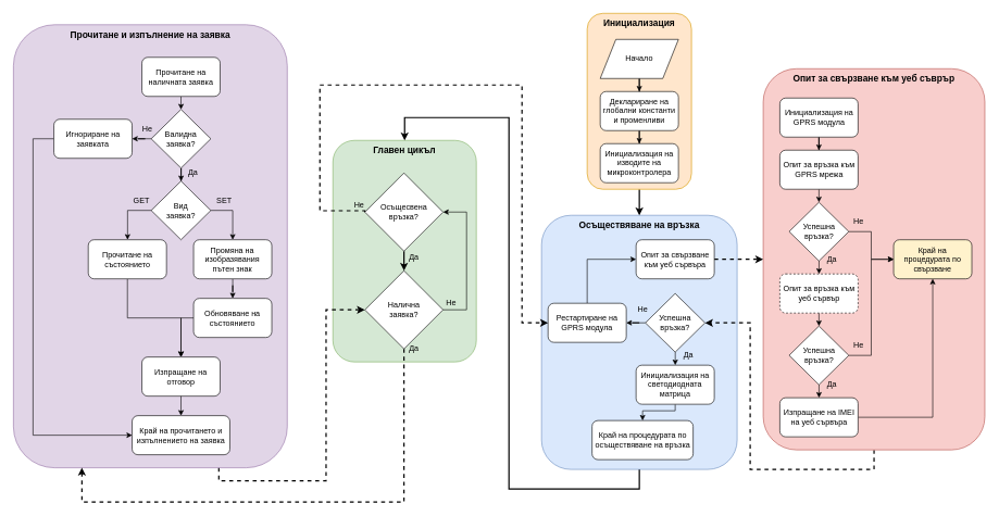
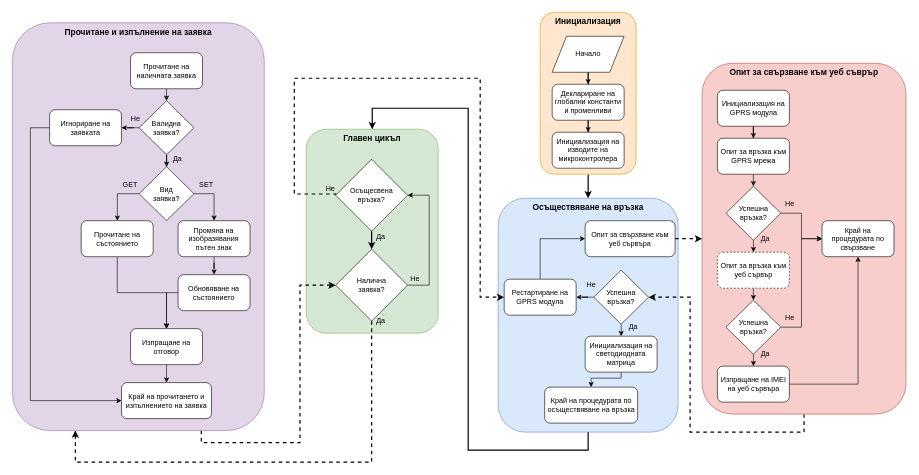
  <mxCell id="0" />
  <mxCell id="1" parent="0" />
  <mxCell id="2" value="Главен цикъл" style="rounded=1;whiteSpace=wrap;html=1;fillColor=#d5e8d4;strokeColor=#82b366;verticalAlign=top;fontStyle=1;fontSize=14;" parent="1" vertex="1"><mxGeometry x="510" y="215" width="220" height="340" as="geometry" /></mxCell>
  <mxCell id="3" style="edgeStyle=orthogonalEdgeStyle;rounded=0;orthogonalLoop=1;jettySize=auto;html=1;entryX=0.5;entryY=0;entryDx=0;entryDy=0;strokeWidth=2;" parent="1" source="4" target="2" edge="1"><mxGeometry relative="1" as="geometry"><Array as="points"><mxPoint x="980" y="750" /><mxPoint x="780" y="750" /><mxPoint x="780" y="180" /><mxPoint x="620" y="180" /></Array></mxGeometry></mxCell>
  <mxCell id="4" value="Осъществяване на връзка" style="rounded=1;whiteSpace=wrap;html=1;fillColor=#dae8fc;strokeColor=#6c8ebf;verticalAlign=top;fontStyle=1;fontSize=14;" parent="1" vertex="1"><mxGeometry x="830" y="330" width="300" height="390" as="geometry" /></mxCell>
  <mxCell id="5" style="edgeStyle=orthogonalEdgeStyle;rounded=0;orthogonalLoop=1;jettySize=auto;html=1;entryX=0.5;entryY=0;entryDx=0;entryDy=0;strokeWidth=2;" parent="1" source="6" target="4" edge="1"><mxGeometry relative="1" as="geometry" /></mxCell>
  <mxCell id="6" value="Инициализация" style="rounded=1;whiteSpace=wrap;html=1;fillColor=#ffe6cc;strokeColor=#d79b00;verticalAlign=top;fontStyle=1;fontSize=14;" parent="1" vertex="1"><mxGeometry x="900" y="20" width="160" height="270" as="geometry" /></mxCell>
  <mxCell id="7" style="edgeStyle=orthogonalEdgeStyle;rounded=0;orthogonalLoop=1;jettySize=auto;html=1;entryX=0.5;entryY=0;entryDx=0;entryDy=0;" parent="1" source="8" target="11" edge="1"><mxGeometry relative="1" as="geometry" /></mxCell>
  <mxCell id="8" value="Деклариране на глобални константи и променливи" style="rounded=1;whiteSpace=wrap;html=1;" parent="1" vertex="1"><mxGeometry y="140" width="120" height="60" as="geometry" x="920" /></mxCell>
  <mxCell id="9" style="edgeStyle=orthogonalEdgeStyle;rounded=0;orthogonalLoop=1;jettySize=auto;html=1;entryX=0.5;entryY=0;entryDx=0;entryDy=0;" parent="1" source="10" target="8" edge="1"><mxGeometry relative="1" as="geometry" /></mxCell>
  <mxCell id="10" value="Начало" style="shape=parallelogram;perimeter=parallelogramPerimeter;whiteSpace=wrap;html=1;" parent="1" vertex="1"><mxGeometry y="60" width="120" height="60" as="geometry" x="920" /></mxCell>
  <mxCell id="11" value="Инициализация на изводите на микроконтролера" style="rounded=1;whiteSpace=wrap;html=1;" parent="1" vertex="1"><mxGeometry y="220" width="120" height="60" as="geometry" x="920" /></mxCell>
  <mxCell id="12" style="edgeStyle=orthogonalEdgeStyle;rounded=0;orthogonalLoop=1;jettySize=auto;html=1;entryX=1;entryY=0.5;entryDx=0;entryDy=0;exitX=0.5;exitY=1;exitDx=0;exitDy=0;dashed=1;strokeWidth=2;" parent="1" source="14" target="38" edge="1"><mxGeometry relative="1" as="geometry"><Array as="points"><mxPoint x="1340" y="720" /><mxPoint x="1150" y="720" /><mxPoint x="1150" y="495" /></Array></mxGeometry></mxCell>
  <mxCell id="13" style="edgeStyle=orthogonalEdgeStyle;rounded=0;orthogonalLoop=1;jettySize=auto;html=1;entryX=0;entryY=0.5;entryDx=0;entryDy=0;strokeWidth=2;exitX=0.5;exitY=1;exitDx=0;exitDy=0;" parent="1" source="47" target="49" edge="1"><mxGeometry relative="1" as="geometry" /></mxCell>
  <mxCell id="14" value="Опит за свързване към уеб съврър" style="rounded=1;whiteSpace=wrap;html=1;fillColor=#f8cecc;strokeColor=#b85450;verticalAlign=top;fontStyle=1;fontSize=14;" parent="1" vertex="1"><mxGeometry x="1170" y="105" width="340" height="585" as="geometry" /></mxCell>
  <mxCell id="15" style="edgeStyle=orthogonalEdgeStyle;rounded=0;orthogonalLoop=1;jettySize=auto;html=1;entryX=0.5;entryY=0;entryDx=0;entryDy=0;" parent="1" source="16" target="22" edge="1"><mxGeometry relative="1" as="geometry" /></mxCell>
  <mxCell id="16" value="Инициализация на GPRS модула" style="rounded=1;whiteSpace=wrap;html=1;" parent="1" vertex="1"><mxGeometry x="1195.5" y="150" width="120" height="60" as="geometry" /></mxCell>
  <mxCell id="17" style="edgeStyle=orthogonalEdgeStyle;rounded=0;orthogonalLoop=1;jettySize=auto;html=1;entryX=0.5;entryY=0;entryDx=0;entryDy=0;" parent="1" source="19" target="24" edge="1"><mxGeometry relative="1" as="geometry" /></mxCell>
  <mxCell id="18" style="edgeStyle=orthogonalEdgeStyle;rounded=0;orthogonalLoop=1;jettySize=auto;html=1;" parent="1" source="19" target="20" edge="1"><mxGeometry relative="1" as="geometry" /></mxCell>
  <mxCell id="19" value="Успешна връзка?" style="rhombus;whiteSpace=wrap;html=1;" parent="1" vertex="1"><mxGeometry x="1209.75" y="310" width="91.5" height="90" as="geometry" /></mxCell>
- <mxCell id="20" value="Край на&lt;br&gt;процедурата по свързване" style="rounded=1;whiteSpace=wrap;html=1;fillColor=#fff2cc;" parent="1" vertex="1"><mxGeometry x="1370" y="367.5" width="120" height="60" as="geometry" /></mxCell>
+ <mxCell id="20" value="Край на&lt;br&gt;процедурата по свързване" style="rounded=1;whiteSpace=wrap;html=1;" parent="1" vertex="1"><mxGeometry x="1370" y="367.5" width="120" height="60" as="geometry" /></mxCell>
  <mxCell id="21" style="edgeStyle=orthogonalEdgeStyle;rounded=0;orthogonalLoop=1;jettySize=auto;html=1;" parent="1" source="22" target="19" edge="1"><mxGeometry relative="1" as="geometry" /></mxCell>
  <mxCell id="22" value="Опит за връзка към GPRS мрежа" style="rounded=1;whiteSpace=wrap;html=1;" parent="1" vertex="1"><mxGeometry x="1195.5" y="230" width="120" height="60" as="geometry" /></mxCell>
  <mxCell id="23" style="edgeStyle=orthogonalEdgeStyle;rounded=0;orthogonalLoop=1;jettySize=auto;html=1;" parent="1" source="24" target="27" edge="1"><mxGeometry relative="1" as="geometry" /></mxCell>
  <mxCell id="24" value="Опит за връзка към уеб сървър" style="rounded=1;whiteSpace=wrap;html=1;dashed=1;" parent="1" vertex="1"><mxGeometry x="1195.5" y="420" width="120" height="60" as="geometry" /></mxCell>
  <mxCell id="25" style="edgeStyle=orthogonalEdgeStyle;rounded=0;orthogonalLoop=1;jettySize=auto;html=1;" parent="1" source="27" target="29" edge="1"><mxGeometry relative="1" as="geometry" /></mxCell>
  <mxCell id="26" style="edgeStyle=orthogonalEdgeStyle;rounded=0;orthogonalLoop=1;jettySize=auto;html=1;entryX=0;entryY=0.5;entryDx=0;entryDy=0;" parent="1" source="27" target="20" edge="1"><mxGeometry relative="1" as="geometry" /></mxCell>
  <mxCell id="27" value="Успешна връзка?" style="rhombus;whiteSpace=wrap;html=1;" parent="1" vertex="1"><mxGeometry x="1209.75" y="500" width="91.5" height="90" as="geometry" /></mxCell>
  <mxCell id="28" style="edgeStyle=orthogonalEdgeStyle;rounded=0;orthogonalLoop=1;jettySize=auto;html=1;entryX=0.5;entryY=1;entryDx=0;entryDy=0;" parent="1" source="29" target="20" edge="1"><mxGeometry relative="1" as="geometry" /></mxCell>
  <mxCell id="29" value="Изпращане на IMEI на уеб сървъра" style="rounded=1;whiteSpace=wrap;html=1;" parent="1" vertex="1"><mxGeometry x="1195.5" y="610" width="120" height="60" as="geometry" /></mxCell>
  <mxCell id="30" value="Да" style="text;html=1;align=center;verticalAlign=middle;resizable=0;points=[];autosize=1;" parent="1" vertex="1"><mxGeometry x="1260" y="580" width="30" height="20" as="geometry" /></mxCell>
  <mxCell id="31" value="Да" style="text;html=1;align=center;verticalAlign=middle;resizable=0;points=[];autosize=1;" parent="1" vertex="1"><mxGeometry x="1260" y="387.5" width="30" height="20" as="geometry" /></mxCell>
  <mxCell id="32" value="Не&lt;span style=&quot;color: rgba(0 , 0 , 0 , 0) ; font-family: monospace ; font-size: 0px&quot;&gt;%3CmxGraphModel%3E%3Croot%3E%3CmxCell%20id%3D%220%22%2F%3E%3CmxCell%20id%3D%221%22%20parent%3D%220%22%2F%3E%3CmxCell%20id%3D%222%22%20value%3D%22%D0%94%D0%B0%22%20style%3D%22text%3Bhtml%3D1%3Balign%3Dcenter%3BverticalAlign%3Dmiddle%3Bresizable%3D0%3Bpoints%3D%5B%5D%3Bautosize%3D1%3B%22%20vertex%3D%221%22%20parent%3D%221%22%3E%3CmxGeometry%20x%3D%22370%22%20y%3D%22490%22%20width%3D%2230%22%20height%3D%2220%22%20as%3D%22geometry%22%2F%3E%3C%2FmxCell%3E%3C%2Froot%3E%3C%2FmxGraphModel%3E&lt;/span&gt;" style="text;html=1;align=center;verticalAlign=middle;resizable=0;points=[];autosize=1;" parent="1" vertex="1"><mxGeometry x="1301.25" y="330" width="30" height="20" as="geometry" /></mxCell>
  <mxCell id="33" value="Не&lt;span style=&quot;color: rgba(0 , 0 , 0 , 0) ; font-family: monospace ; font-size: 0px&quot;&gt;%3CmxGraphModel%3E%3Croot%3E%3CmxCell%20id%3D%220%22%2F%3E%3CmxCell%20id%3D%221%22%20parent%3D%220%22%2F%3E%3CmxCell%20id%3D%222%22%20value%3D%22%D0%94%D0%B0%22%20style%3D%22text%3Bhtml%3D1%3Balign%3Dcenter%3BverticalAlign%3Dmiddle%3Bresizable%3D0%3Bpoints%3D%5B%5D%3Bautosize%3D1%3B%22%20vertex%3D%221%22%20parent%3D%221%22%3E%3CmxGeometry%20x%3D%22370%22%20y%3D%22490%22%20width%3D%2230%22%20height%3D%2220%22%20as%3D%22geometry%22%2F%3E%3C%2FmxCell%3E%3C%2Froot%3E%3C%2FmxGraphModel%3E&lt;/span&gt;" style="text;html=1;align=center;verticalAlign=middle;resizable=0;points=[];autosize=1;" parent="1" vertex="1"><mxGeometry x="1301.25" y="520" width="30" height="20" as="geometry" /></mxCell>
  <mxCell id="34" style="edgeStyle=orthogonalEdgeStyle;rounded=0;orthogonalLoop=1;jettySize=auto;html=1;entryX=0;entryY=0.5;entryDx=0;entryDy=0;dashed=1;strokeWidth=2;" parent="1" source="35" target="14" edge="1"><mxGeometry relative="1" as="geometry" /></mxCell>
- <mxCell id="35" value="Опит за свързване към уеб сървъра" style="rounded=1;whiteSpace=wrap;html=1;" parent="1" vertex="1"><mxGeometry x="975" y="367.5" width="120" height="60" as="geometry" /></mxCell>
+ <mxCell id="35" value="Опит за свързване към уеб сървъра" style="rounded=1;whiteSpace=wrap;html=1;" parent="1" vertex="1"><mxGeometry x="975" y="367.5" width="150" height="60" as="geometry" /></mxCell>
  <mxCell id="36" style="edgeStyle=orthogonalEdgeStyle;rounded=0;orthogonalLoop=1;jettySize=auto;html=1;entryX=0.5;entryY=0;entryDx=0;entryDy=0;" parent="1" source="38" target="42" edge="1"><mxGeometry relative="1" as="geometry" /></mxCell>
  <mxCell id="37" style="edgeStyle=orthogonalEdgeStyle;rounded=0;orthogonalLoop=1;jettySize=auto;html=1;entryX=1;entryY=0.5;entryDx=0;entryDy=0;" parent="1" source="38" target="40" edge="1"><mxGeometry relative="1" as="geometry" /></mxCell>
  <mxCell id="38" value="Успешна връзка?" style="rhombus;whiteSpace=wrap;html=1;" parent="1" vertex="1"><mxGeometry x="989.25" y="450" width="91.5" height="90" as="geometry" /></mxCell>
  <mxCell id="39" style="edgeStyle=orthogonalEdgeStyle;rounded=0;orthogonalLoop=1;jettySize=auto;html=1;entryX=0;entryY=0.5;entryDx=0;entryDy=0;exitX=0.5;exitY=0;exitDx=0;exitDy=0;" parent="1" source="40" target="35" edge="1"><mxGeometry relative="1" as="geometry" /></mxCell>
  <mxCell id="40" value="Рестартиране на GPRS модула" style="rounded=1;whiteSpace=wrap;html=1;" parent="1" vertex="1"><mxGeometry x="840" y="465" width="120" height="60" as="geometry" /></mxCell>
  <mxCell id="41" style="edgeStyle=orthogonalEdgeStyle;rounded=0;orthogonalLoop=1;jettySize=auto;html=1;entryX=0.5;entryY=0;entryDx=0;entryDy=0;exitX=0.5;exitY=1;exitDx=0;exitDy=0;" parent="1" source="42" target="43" edge="1"><mxGeometry relative="1" as="geometry"><Array as="points"><mxPoint x="1035" y="630" /><mxPoint x="985" y="630" /></Array></mxGeometry></mxCell>
  <mxCell id="42" value="Инициализация на светодиодната матрица" style="rounded=1;whiteSpace=wrap;html=1;" parent="1" vertex="1"><mxGeometry x="975" y="560" width="120" height="60" as="geometry" /></mxCell>
  <mxCell id="43" value="Край на процедурата по осъществяване на връзка" style="rounded=1;whiteSpace=wrap;html=1;" parent="1" vertex="1"><mxGeometry x="907.5" y="645" width="155" height="60" as="geometry" /></mxCell>
  <mxCell id="44" value="Да" style="text;html=1;align=center;verticalAlign=middle;resizable=0;points=[];autosize=1;" parent="1" vertex="1"><mxGeometry x="1040" y="535" width="30" height="20" as="geometry" /></mxCell>
  <mxCell id="45" value="Не" style="text;html=1;align=center;verticalAlign=middle;resizable=0;points=[];autosize=1;" parent="1" vertex="1"><mxGeometry x="970" y="465" width="30" height="20" as="geometry" /></mxCell>
  <mxCell id="46" style="edgeStyle=orthogonalEdgeStyle;rounded=0;orthogonalLoop=1;jettySize=auto;html=1;strokeWidth=2;dashed=1;exitX=0;exitY=0.5;exitDx=0;exitDy=0;entryX=0;entryY=0.5;entryDx=0;entryDy=0;" parent="1" source="47" edge="1" target="40"><mxGeometry relative="1" as="geometry"><mxPoint x="830" y="520" as="targetPoint" /><Array as="points"><mxPoint x="559" y="323" /><mxPoint x="490" y="323" /><mxPoint x="490" y="130" /><mxPoint x="800" y="130" /><mxPoint x="800" y="495" /></Array></mxGeometry></mxCell>
  <mxCell id="47" value="Осъщесвена връзка?" style="rhombus;whiteSpace=wrap;html=1;" parent="1" vertex="1"><mxGeometry x="559" y="265" width="120" height="120" as="geometry" /></mxCell>
  <mxCell id="48" value="Не" style="text;html=1;align=center;verticalAlign=middle;resizable=0;points=[];autosize=1;" parent="1" vertex="1"><mxGeometry x="535" y="305" width="30" height="20" as="geometry" /></mxCell>
  <mxCell id="49" value="Налична&lt;br&gt;заявка?" style="rhombus;whiteSpace=wrap;html=1;direction=south;" parent="1" vertex="1"><mxGeometry x="559" y="415" width="120" height="120" as="geometry" /></mxCell>
  <mxCell id="50" value="Да" style="text;html=1;align=center;verticalAlign=middle;resizable=0;points=[];autosize=1;" parent="1" vertex="1"><mxGeometry x="619" y="385" width="30" height="20" as="geometry" /></mxCell>
  <mxCell id="51" style="edgeStyle=orthogonalEdgeStyle;rounded=0;orthogonalLoop=1;jettySize=auto;html=1;entryX=1;entryY=0.5;entryDx=0;entryDy=0;strokeWidth=1;" parent="1" target="47" edge="1"><mxGeometry relative="1" as="geometry"><mxPoint x="679" y="475" as="sourcePoint" /><mxPoint x="914" y="535" as="targetPoint" /><Array as="points"><mxPoint x="715" y="475" /><mxPoint x="715" y="325" /></Array></mxGeometry></mxCell>
  <mxCell id="52" value="Не" style="text;html=1;align=center;verticalAlign=middle;resizable=0;points=[];autosize=1;" parent="1" vertex="1"><mxGeometry x="675.5" y="455" width="30" height="20" as="geometry" /></mxCell>
  <mxCell id="53" style="edgeStyle=orthogonalEdgeStyle;rounded=0;orthogonalLoop=1;jettySize=auto;html=1;entryX=0.5;entryY=1;entryDx=0;entryDy=0;strokeWidth=2;exitX=0.75;exitY=1;exitDx=0;exitDy=0;dashed=1;" parent="1" source="54" target="49" edge="1"><mxGeometry relative="1" as="geometry" /></mxCell>
  <mxCell id="54" value="Прочитане и изпълнение на заявка" style="rounded=1;whiteSpace=wrap;html=1;verticalAlign=top;fontStyle=1;fillColor=#e1d5e7;strokeColor=#9673a6;fontSize=14;" parent="1" vertex="1"><mxGeometry x="20" y="37.5" width="420" height="680" as="geometry" /></mxCell>
  <mxCell id="55" style="edgeStyle=orthogonalEdgeStyle;rounded=0;orthogonalLoop=1;jettySize=auto;html=1;strokeWidth=1;" parent="1" source="56" target="59" edge="1"><mxGeometry relative="1" as="geometry" /></mxCell>
  <mxCell id="56" value="Прочитане на наличната заявка" style="rounded=1;whiteSpace=wrap;html=1;fontSize=12;" parent="1" vertex="1"><mxGeometry x="217" y="87.5" width="120" height="60" as="geometry" /></mxCell>
  <mxCell id="57" style="edgeStyle=orthogonalEdgeStyle;rounded=0;orthogonalLoop=1;jettySize=auto;html=1;strokeWidth=1;" parent="1" source="59" target="64" edge="1"><mxGeometry relative="1" as="geometry" /></mxCell>
  <mxCell id="58" style="edgeStyle=orthogonalEdgeStyle;rounded=0;orthogonalLoop=1;jettySize=auto;html=1;entryX=1;entryY=0.5;entryDx=0;entryDy=0;strokeWidth=1;" parent="1" source="59" target="61" edge="1"><mxGeometry relative="1" as="geometry" /></mxCell>
  <mxCell id="59" value="Валидна заявка?" style="rhombus;whiteSpace=wrap;html=1;" parent="1" vertex="1"><mxGeometry x="231.25" y="167.5" width="91.5" height="90" as="geometry" /></mxCell>
  <mxCell id="60" style="edgeStyle=orthogonalEdgeStyle;rounded=0;orthogonalLoop=1;jettySize=auto;html=1;entryX=0;entryY=0.5;entryDx=0;entryDy=0;strokeWidth=1;exitX=0;exitY=0.5;exitDx=0;exitDy=0;" parent="1" source="61" target="73" edge="1"><mxGeometry relative="1" as="geometry"><Array as="points"><mxPoint x="50" y="212.5" /><mxPoint x="50" y="667.5" /></Array></mxGeometry></mxCell>
  <mxCell id="61" value="Игнориране на заявката" style="rounded=1;whiteSpace=wrap;html=1;" parent="1" vertex="1"><mxGeometry x="82" y="182.5" width="120" height="60" as="geometry" /></mxCell>
  <mxCell id="62" style="edgeStyle=orthogonalEdgeStyle;rounded=0;orthogonalLoop=1;jettySize=auto;html=1;strokeWidth=1;" parent="1" source="64" target="66" edge="1"><mxGeometry relative="1" as="geometry"><Array as="points"><mxPoint x="195" y="322.5" /></Array></mxGeometry></mxCell>
  <mxCell id="63" style="edgeStyle=orthogonalEdgeStyle;rounded=0;orthogonalLoop=1;jettySize=auto;html=1;entryX=0.5;entryY=0;entryDx=0;entryDy=0;strokeWidth=1;exitX=1;exitY=0.5;exitDx=0;exitDy=0;" parent="1" source="64" target="68" edge="1"><mxGeometry relative="1" as="geometry"><Array as="points"><mxPoint x="356" y="322.5" /></Array></mxGeometry></mxCell>
  <mxCell id="64" value="Вид&lt;br&gt;заявка?" style="rhombus;whiteSpace=wrap;html=1;" parent="1" vertex="1"><mxGeometry x="231.25" y="277.5" width="91.5" height="90" as="geometry" /></mxCell>
  <mxCell id="65" style="edgeStyle=orthogonalEdgeStyle;rounded=0;orthogonalLoop=1;jettySize=auto;html=1;entryX=0.5;entryY=0;entryDx=0;entryDy=0;strokeWidth=1;" parent="1" source="66" target="72" edge="1"><mxGeometry relative="1" as="geometry"><Array as="points"><mxPoint x="195" y="487.5" /><mxPoint x="277" y="487.5" /></Array></mxGeometry></mxCell>
  <mxCell id="66" value="Прочитане на състоянието" style="rounded=1;whiteSpace=wrap;html=1;" parent="1" vertex="1"><mxGeometry x="134.75" y="367.5" width="120" height="60" as="geometry" /></mxCell>
  <mxCell id="67" style="edgeStyle=orthogonalEdgeStyle;rounded=0;orthogonalLoop=1;jettySize=auto;html=1;entryX=0.5;entryY=0;entryDx=0;entryDy=0;strokeWidth=1;" parent="1" source="68" target="70" edge="1"><mxGeometry relative="1" as="geometry" /></mxCell>
  <mxCell id="68" value="Промяна на изобразявания пътен знак" style="rounded=1;whiteSpace=wrap;html=1;" parent="1" vertex="1"><mxGeometry x="296.25" y="367.5" width="120" height="60" as="geometry" /></mxCell>
  <mxCell id="69" style="edgeStyle=orthogonalEdgeStyle;rounded=0;orthogonalLoop=1;jettySize=auto;html=1;entryX=0.5;entryY=0;entryDx=0;entryDy=0;strokeWidth=1;exitX=0;exitY=0.5;exitDx=0;exitDy=0;" parent="1" source="70" target="72" edge="1"><mxGeometry relative="1" as="geometry"><Array as="points"><mxPoint x="277" y="487.5" /></Array></mxGeometry></mxCell>
  <mxCell id="70" value="Обновяване на състоянието" style="rounded=1;whiteSpace=wrap;html=1;" parent="1" vertex="1"><mxGeometry x="296.25" y="457.5" width="120" height="60" as="geometry" /></mxCell>
  <mxCell id="71" style="edgeStyle=orthogonalEdgeStyle;rounded=0;orthogonalLoop=1;jettySize=auto;html=1;entryX=0.5;entryY=0;entryDx=0;entryDy=0;strokeWidth=1;exitX=0.5;exitY=1;exitDx=0;exitDy=0;" parent="1" source="72" target="73" edge="1"><mxGeometry relative="1" as="geometry"><Array as="points"><mxPoint x="325" y="577.5" /><mxPoint x="325" y="577.5" /></Array></mxGeometry></mxCell>
  <mxCell id="72" value="Изпращане на отговор" style="rounded=1;whiteSpace=wrap;html=1;" parent="1" vertex="1"><mxGeometry x="217" y="547.5" width="120" height="60" as="geometry" /></mxCell>
  <mxCell id="73" value="Край на прочитането и изпълнението на заявка" style="rounded=1;whiteSpace=wrap;html=1;" parent="1" vertex="1"><mxGeometry x="202" y="637.5" width="150" height="60" as="geometry" /></mxCell>
  <mxCell id="74" value="GET" style="text;html=1;align=center;verticalAlign=middle;resizable=0;points=[];autosize=1;" parent="1" vertex="1"><mxGeometry x="196.25" y="297.5" width="40" height="20" as="geometry" /></mxCell>
  <mxCell id="75" value="SET" style="text;html=1;align=center;verticalAlign=middle;resizable=0;points=[];autosize=1;" parent="1" vertex="1"><mxGeometry x="322.75" y="297.5" width="40" height="20" as="geometry" /></mxCell>
  <mxCell id="76" style="edgeStyle=orthogonalEdgeStyle;rounded=0;orthogonalLoop=1;jettySize=auto;html=1;strokeWidth=2;dashed=1;entryX=0.25;entryY=1;entryDx=0;entryDy=0;exitX=1;exitY=0.5;exitDx=0;exitDy=0;" parent="1" source="49" target="54" edge="1"><mxGeometry relative="1" as="geometry"><mxPoint x="919" y="887.5" as="sourcePoint" /><mxPoint x="525" y="747.5" as="targetPoint" /><Array as="points"><mxPoint x="619" y="770" /><mxPoint x="125" y="770" /></Array></mxGeometry></mxCell>
  <mxCell id="77" value="Да" style="text;html=1;align=center;verticalAlign=middle;resizable=0;points=[];autosize=1;" parent="1" vertex="1"><mxGeometry x="619" y="525" width="30" height="20" as="geometry" /></mxCell>
  <mxCell id="78" value="Не" style="text;html=1;align=center;verticalAlign=middle;resizable=0;points=[];autosize=1;" parent="1" vertex="1"><mxGeometry x="210" y="187.5" width="30" height="20" as="geometry" /></mxCell>
  <mxCell id="79" value="Да" style="text;html=1;align=center;verticalAlign=middle;resizable=0;points=[];autosize=1;" parent="1" vertex="1"><mxGeometry x="280" y="255" width="30" height="20" as="geometry" /></mxCell>
